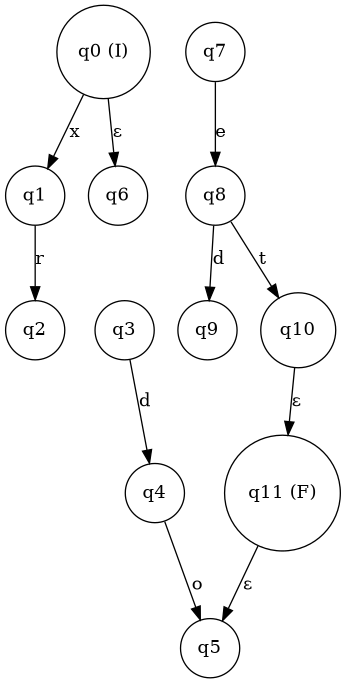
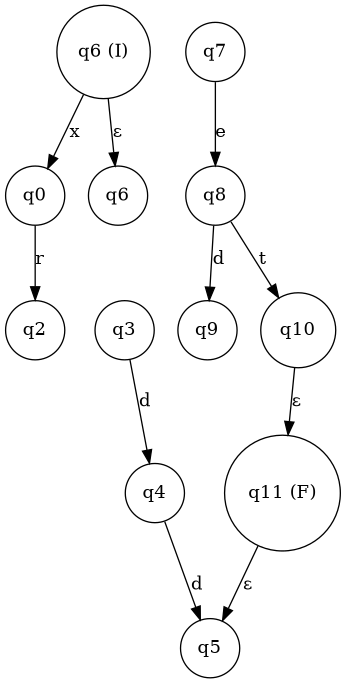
  digraph {
    rankdir=TB
    node [shape=circle]
-   n1 [label="q0 (I)"]
-   n2 [label=q1]
+   n1 [label="q6 (I)"]
+   n2 [label=q0]
    n3 [label=q6]
    n4 [label=q2]
    n5 [label=q3]
    n6 [label=q4]
    n7 [label=q5]
    n8 [label="q11 (F)"]
    n9 [label=q7]
    n10 [label=q8]
    n11 [label=q9]
    n12 [label=q10]
    n1 -> n2 [label=x]
    n1 -> n3 [label="ε"]
    n2 -> n4 [label=r]
    n5 -> n6 [label=d]
-   n6 -> n7 [label=o]
+   n6 -> n7 [label=d]
    n8 -> n7 [label="ε"]
    n9 -> n10 [label=e]
    n10 -> n11 [label=d]
    n10 -> n12 [label=t]
    n12 -> n8 [label="ε"]
  }
